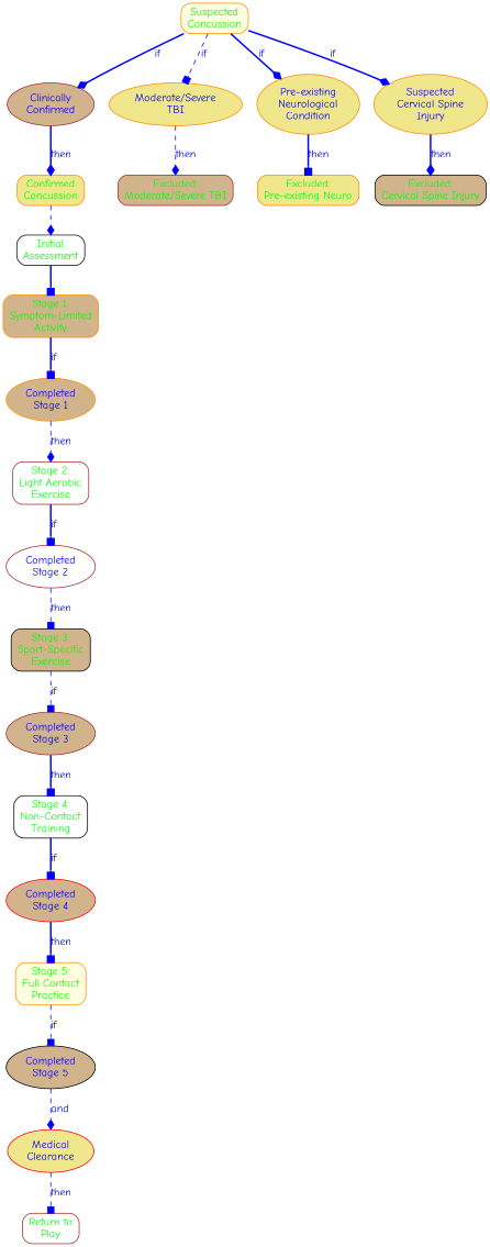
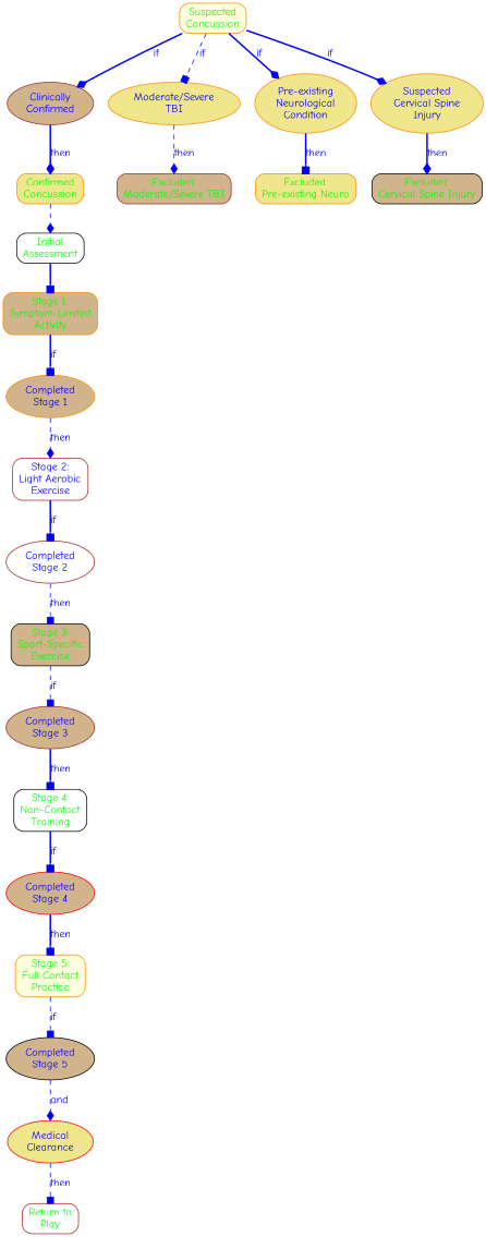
  digraph {
    fontname="Comic Neue"
    rankdir=TB
    node [color=darkorange fillcolor=tan fontcolor=green fontname="Comic Neue" shape=box style="rounded,filled"]
    edge [arrowhead=box color=blue fontcolor=blue fontname="Comic Neue" style=bold]
    n1 [fillcolor=lightyellow label="Suspected\nConcussion"]
    n2 [color=brown fontcolor=blue label="Clinically\nConfirmed" shape=ellipse]
    n3 [fillcolor=khaki fontcolor=blue label="Moderate/Severe\nTBI" shape=ellipse]
    n4 [fillcolor=khaki fontcolor=blue label="Pre-existing\nNeurological\nCondition" shape=ellipse]
    n5 [fillcolor=khaki fontcolor=blue label="Suspected\nCervical Spine\nInjury" shape=ellipse]
    n6 [fillcolor=khaki label="Confirmed\nConcussion"]
    n7 [color=brown label="Excluded:\nModerate/Severe TBI"]
    n8 [fillcolor=khaki label="Excluded:\nPre-existing Neuro"]
    n9 [color=black label="Excluded:\nCervical Spine Injury"]
    n10 [color=black fillcolor=white label="Initial\nAssessment"]
    n11 [label="Stage 1:\nSymptom-Limited\nActivity"]
    n12 [fontcolor=blue label="Completed\nStage 1" shape=ellipse]
-   n13 [color=brown fillcolor=white label="Stage 2:\nLight Aerobic\nExercise"]
+   n13 [color=brown fillcolor=white fontcolor=blue label="Stage 2:\nLight Aerobic\nExercise"]
    n14 [color=brown fillcolor=white fontcolor=blue label="Completed\nStage 2" shape=ellipse]
    n15 [color=black label="Stage 3:\nSport-Specific\nExercise"]
    n16 [color=brown fontcolor=blue label="Completed\nStage 3" shape=ellipse]
    n17 [color=black fillcolor=white label="Stage 4:\nNon-Contact\nTraining"]
    n18 [color=red fontcolor=blue label="Completed\nStage 4" shape=ellipse]
    n19 [fillcolor=lightyellow label="Stage 5:\nFull Contact\nPractice"]
    n20 [color=black fontcolor=blue label="Completed\nStage 5" shape=ellipse]
    n21 [color=red fillcolor=khaki fontcolor=blue label="Medical\nClearance" shape=ellipse]
    n22 [color=brown fillcolor=white label="Return to\nPlay"]
    n1 -> n2 [arrowhead=diamond label=if]
    n1 -> n3 [label=if style=dashed]
    n1 -> n4 [arrowhead=diamond label=if]
    n1 -> n5 [arrowhead=diamond label=if]
    n2 -> n6 [arrowhead=diamond label=then]
    n3 -> n7 [arrowhead=diamond label=then style=dashed]
    n4 -> n8 [label=then]
    n5 -> n9 [arrowhead=diamond label=then]
    n6 -> n10 [arrowhead=diamond style=dashed]
    n10 -> n11
    n11 -> n12 [label=if]
    n12 -> n13 [arrowhead=diamond label=then style=dashed]
    n13 -> n14 [label=if]
    n14 -> n15 [label=then style=dashed]
    n15 -> n16 [label=if style=dashed]
    n16 -> n17 [label=then]
    n17 -> n18 [label=if]
    n18 -> n19 [label=then]
    n19 -> n20 [label=if style=dashed]
    n20 -> n21 [arrowhead=diamond label=and style=dashed]
    n21 -> n22 [label=then style=dashed]
  }
